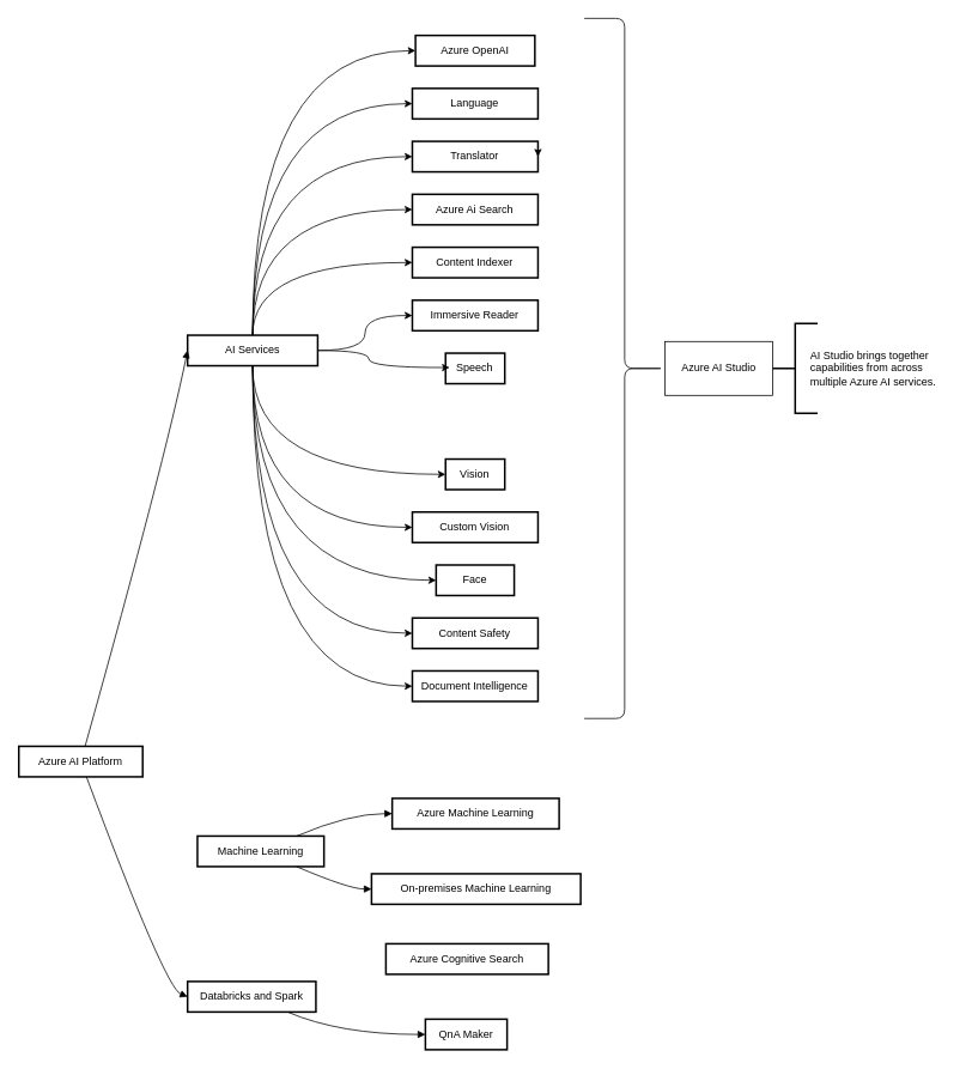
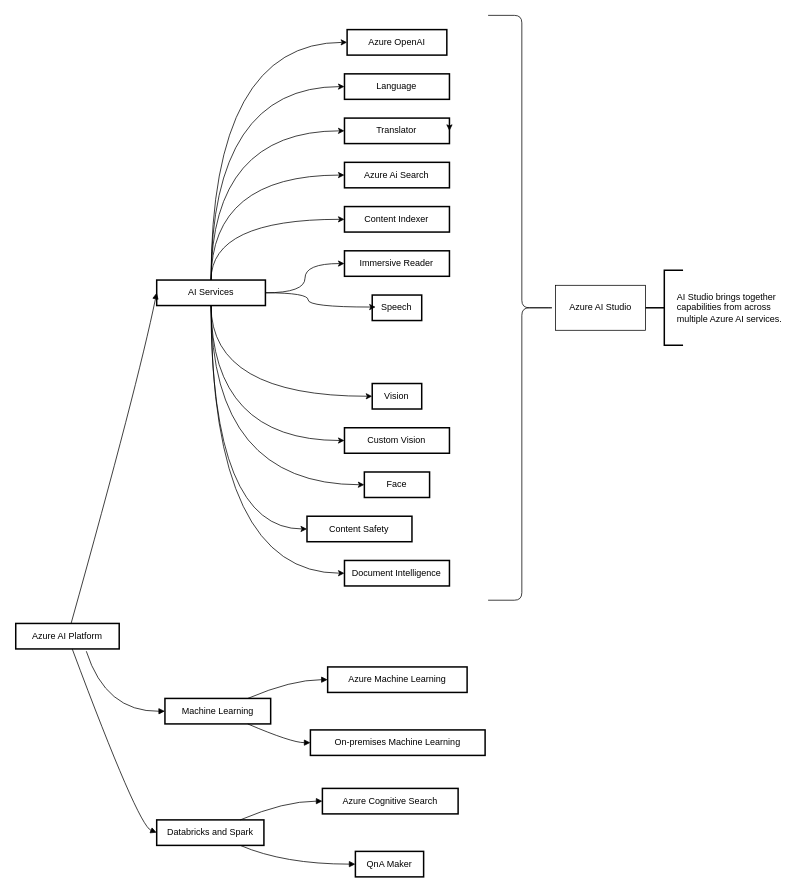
  <mxCell id="0" />
  <mxCell id="1" parent="0" />
  <mxCell id="2" value="Azure AI Platform" style="whiteSpace=wrap;strokeWidth=2;" parent="1" vertex="1"><mxGeometry x="20" y="831" width="138" height="34" as="geometry" /></mxCell>
  <mxCell id="3" style="edgeStyle=orthogonalEdgeStyle;rounded=0;orthogonalLoop=1;jettySize=auto;html=1;entryX=0;entryY=0.5;entryDx=0;entryDy=0;exitX=0.5;exitY=1;exitDx=0;exitDy=0;curved=1;" edge="1" parent="1" source="14" target="37"><mxGeometry relative="1" as="geometry" /></mxCell>
  <mxCell id="4" style="edgeStyle=orthogonalEdgeStyle;rounded=0;orthogonalLoop=1;jettySize=auto;html=1;entryX=0;entryY=0.5;entryDx=0;entryDy=0;exitX=0.5;exitY=1;exitDx=0;exitDy=0;curved=1;" edge="1" parent="1" source="14" target="36"><mxGeometry relative="1" as="geometry" /></mxCell>
  <mxCell id="5" style="edgeStyle=orthogonalEdgeStyle;rounded=0;orthogonalLoop=1;jettySize=auto;html=1;entryX=0;entryY=0.5;entryDx=0;entryDy=0;exitX=0.5;exitY=1;exitDx=0;exitDy=0;curved=1;" edge="1" parent="1" source="14" target="35"><mxGeometry relative="1" as="geometry" /></mxCell>
  <mxCell id="6" style="edgeStyle=orthogonalEdgeStyle;rounded=0;orthogonalLoop=1;jettySize=auto;html=1;entryX=0;entryY=0.5;entryDx=0;entryDy=0;exitX=0.5;exitY=1;exitDx=0;exitDy=0;curved=1;" edge="1" parent="1" source="14" target="34"><mxGeometry relative="1" as="geometry" /></mxCell>
  <mxCell id="7" style="edgeStyle=orthogonalEdgeStyle;rounded=0;orthogonalLoop=1;jettySize=auto;html=1;entryX=0;entryY=0.5;entryDx=0;entryDy=0;exitX=0.5;exitY=1;exitDx=0;exitDy=0;curved=1;" edge="1" parent="1" source="14" target="33"><mxGeometry relative="1" as="geometry" /></mxCell>
  <mxCell id="8" style="edgeStyle=orthogonalEdgeStyle;rounded=0;orthogonalLoop=1;jettySize=auto;html=1;entryX=0;entryY=0.5;entryDx=0;entryDy=0;curved=1;" edge="1" parent="1" source="14" target="40"><mxGeometry relative="1" as="geometry" /></mxCell>
  <mxCell id="9" style="edgeStyle=orthogonalEdgeStyle;rounded=0;orthogonalLoop=1;jettySize=auto;html=1;entryX=0;entryY=0.5;entryDx=0;entryDy=0;curved=1;exitX=0.5;exitY=0;exitDx=0;exitDy=0;" edge="1" parent="1" source="14" target="39"><mxGeometry relative="1" as="geometry" /></mxCell>
  <mxCell id="10" style="edgeStyle=orthogonalEdgeStyle;rounded=0;orthogonalLoop=1;jettySize=auto;html=1;entryX=0;entryY=0.5;entryDx=0;entryDy=0;exitX=0.5;exitY=0;exitDx=0;exitDy=0;curved=1;" edge="1" parent="1" source="14" target="38"><mxGeometry relative="1" as="geometry" /></mxCell>
  <mxCell id="11" style="edgeStyle=orthogonalEdgeStyle;rounded=0;orthogonalLoop=1;jettySize=auto;html=1;entryX=0;entryY=0.5;entryDx=0;entryDy=0;exitX=0.5;exitY=0;exitDx=0;exitDy=0;curved=1;" edge="1" parent="1" source="14" target="19"><mxGeometry relative="1" as="geometry" /></mxCell>
  <mxCell id="12" style="edgeStyle=orthogonalEdgeStyle;rounded=0;orthogonalLoop=1;jettySize=auto;html=1;entryX=0;entryY=0.5;entryDx=0;entryDy=0;exitX=0.5;exitY=0;exitDx=0;exitDy=0;curved=1;" edge="1" parent="1" source="14" target="18"><mxGeometry relative="1" as="geometry" /></mxCell>
  <mxCell id="13" style="edgeStyle=orthogonalEdgeStyle;rounded=0;orthogonalLoop=1;jettySize=auto;html=1;entryX=0;entryY=0.5;entryDx=0;entryDy=0;exitX=0.5;exitY=0;exitDx=0;exitDy=0;curved=1;" edge="1" parent="1" source="14" target="17"><mxGeometry relative="1" as="geometry" /></mxCell>
  <mxCell id="14" value="AI Services" style="whiteSpace=wrap;strokeWidth=2;" parent="1" vertex="1"><mxGeometry x="208" y="373" width="145" height="34" as="geometry" /></mxCell>
  <mxCell id="15" value="Machine Learning" style="whiteSpace=wrap;strokeWidth=2;" parent="1" vertex="1"><mxGeometry x="219" y="931" width="141" height="34" as="geometry" /></mxCell>
  <mxCell id="16" value="Databricks and Spark" style="whiteSpace=wrap;strokeWidth=2;" parent="1" vertex="1"><mxGeometry x="208" y="1093" width="143" height="34" as="geometry" /></mxCell>
  <mxCell id="17" value="Azure OpenAI" style="whiteSpace=wrap;strokeWidth=2;" parent="1" vertex="1"><mxGeometry x="461.95" y="39" width="133" height="34" as="geometry" /></mxCell>
  <mxCell id="18" value="Language" style="whiteSpace=wrap;strokeWidth=2;" parent="1" vertex="1"><mxGeometry x="458.45" y="98" width="140" height="34" as="geometry" /></mxCell>
  <mxCell id="19" value="Translator" style="whiteSpace=wrap;strokeWidth=2;" parent="1" vertex="1"><mxGeometry x="458.45" y="157" width="140" height="34" as="geometry" /></mxCell>
  <mxCell id="20" value="Speech" style="whiteSpace=wrap;strokeWidth=2;" parent="1" vertex="1"><mxGeometry x="495.45" y="393" width="66" height="34" as="geometry" /></mxCell>
  <mxCell id="21" value="Azure Machine Learning" style="whiteSpace=wrap;strokeWidth=2;" parent="1" vertex="1"><mxGeometry x="436" y="889" width="186" height="34" as="geometry" /></mxCell>
  <mxCell id="22" value="On-premises Machine Learning" style="whiteSpace=wrap;strokeWidth=2;" parent="1" vertex="1"><mxGeometry x="413" y="973" width="233" height="34" as="geometry" /></mxCell>
  <mxCell id="23" value="Azure Cognitive Search" style="whiteSpace=wrap;strokeWidth=2;" parent="1" vertex="1"><mxGeometry x="429" y="1051" width="181" height="34" as="geometry" /></mxCell>
  <mxCell id="24" value="QnA Maker" style="whiteSpace=wrap;strokeWidth=2;" parent="1" vertex="1"><mxGeometry x="473" y="1135" width="91" height="34" as="geometry" /></mxCell>
  <mxCell id="25" value="" style="curved=1;startArrow=none;endArrow=block;exitX=0.535;exitY=0;entryX=0.0;entryY=0.5;" parent="1" source="2" target="14" edge="1"><mxGeometry relative="1" as="geometry"><Array as="points"><mxPoint x="183" y="512" /></Array></mxGeometry></mxCell>
+ <mxCell id="26" value="" style="curved=1;startArrow=none;endArrow=block;exitX=0.682;exitY=1.09;entryX=0.003;entryY=0.5;exitDx=0;exitDy=0;exitPerimeter=0;" parent="1" source="2" target="15" edge="1"><mxGeometry relative="1" as="geometry"><Array as="points"><mxPoint x="140" y="949" /></Array></mxGeometry></mxCell>
  <mxCell id="27" value="" style="curved=1;startArrow=none;endArrow=block;exitX=0.546;exitY=1;entryX=0.002;entryY=0.5;" parent="1" source="2" target="16" edge="1"><mxGeometry relative="1" as="geometry"><Array as="points"><mxPoint x="183" y="1100" /></Array></mxGeometry></mxCell>
  <mxCell id="28" value="" style="curved=1;startArrow=none;endArrow=block;exitX=0.783;exitY=0;entryX=0.0;entryY=0.5;" parent="1" source="15" target="21" edge="1"><mxGeometry relative="1" as="geometry"><Array as="points"><mxPoint x="388" y="906" /></Array></mxGeometry></mxCell>
  <mxCell id="29" value="" style="curved=1;startArrow=none;endArrow=block;exitX=0.783;exitY=1;entryX=-0.002;entryY=0.5;" parent="1" source="15" target="22" edge="1"><mxGeometry relative="1" as="geometry"><Array as="points"><mxPoint x="388" y="990" /></Array></mxGeometry></mxCell>
+ <mxCell id="30" value="" style="curved=1;startArrow=none;endArrow=block;exitX=0.779;exitY=0;entryX=-0.002;entryY=0.5;" parent="1" source="16" target="23" edge="1"><mxGeometry relative="1" as="geometry"><Array as="points"><mxPoint x="378" y="1068" /></Array></mxGeometry></mxCell>
  <mxCell id="31" value="" style="curved=1;startArrow=none;endArrow=block;exitX=0.779;exitY=1;entryX=0.005;entryY=0.5;" parent="1" source="16" target="24" edge="1"><mxGeometry relative="1" as="geometry"><Array as="points"><mxPoint x="378" y="1152" /></Array></mxGeometry></mxCell>
  <mxCell id="32" style="edgeStyle=orthogonalEdgeStyle;rounded=0;orthogonalLoop=1;jettySize=auto;html=1;exitX=1;exitY=0.25;exitDx=0;exitDy=0;entryX=1;entryY=0.5;entryDx=0;entryDy=0;" edge="1" parent="1" source="19" target="19"><mxGeometry relative="1" as="geometry" /></mxCell>
  <mxCell id="33" value="Vision" style="whiteSpace=wrap;strokeWidth=2;" vertex="1" parent="1"><mxGeometry x="495.45" y="511" width="66" height="34" as="geometry" /></mxCell>
  <mxCell id="34" value="Custom Vision" style="whiteSpace=wrap;strokeWidth=2;" vertex="1" parent="1"><mxGeometry x="458.45" y="570" width="140" height="34" as="geometry" /></mxCell>
  <mxCell id="35" value="Face" style="whiteSpace=wrap;strokeWidth=2;" vertex="1" parent="1"><mxGeometry x="484.95" y="629" width="87" height="34" as="geometry" /></mxCell>
- <mxCell id="36" value="Content Safety" style="whiteSpace=wrap;strokeWidth=2;" vertex="1" parent="1"><mxGeometry x="458.45" y="688" width="140" height="34" as="geometry" /></mxCell>
+ <mxCell id="36" value="Content Safety" style="whiteSpace=wrap;strokeWidth=2;" vertex="1" parent="1"><mxGeometry x="408.45" y="688" width="140" height="34" as="geometry" /></mxCell>
  <mxCell id="37" value="Document Intelligence" style="whiteSpace=wrap;strokeWidth=2;" vertex="1" parent="1"><mxGeometry x="458.45" y="747" width="140" height="34" as="geometry" /></mxCell>
  <mxCell id="38" value="Azure Ai Search" style="whiteSpace=wrap;strokeWidth=2;" vertex="1" parent="1"><mxGeometry x="458.45" y="216" width="140" height="34" as="geometry" /></mxCell>
  <mxCell id="39" value="Content Indexer" style="whiteSpace=wrap;strokeWidth=2;" vertex="1" parent="1"><mxGeometry x="458.45" y="275" width="140" height="34" as="geometry" /></mxCell>
  <mxCell id="40" value="Immersive Reader" style="whiteSpace=wrap;strokeWidth=2;" vertex="1" parent="1"><mxGeometry x="458.45" y="334" width="140" height="34" as="geometry" /></mxCell>
  <mxCell id="41" style="edgeStyle=orthogonalEdgeStyle;rounded=0;orthogonalLoop=1;jettySize=auto;html=1;entryX=0.069;entryY=0.471;entryDx=0;entryDy=0;entryPerimeter=0;curved=1;" edge="1" parent="1" source="14" target="20"><mxGeometry relative="1" as="geometry"><Array as="points"><mxPoint x="410" y="390" /><mxPoint x="410" y="409" /></Array></mxGeometry></mxCell>
  <mxCell id="42" value="" style="shape=curlyBracket;whiteSpace=wrap;html=1;rounded=1;flipH=1;labelPosition=right;verticalLabelPosition=middle;align=left;verticalAlign=middle;" vertex="1" parent="1"><mxGeometry x="650" y="20" width="90" height="780" as="geometry" /></mxCell>
  <mxCell id="43" value="Azure AI Studio" style="rounded=0;whiteSpace=wrap;html=1;" vertex="1" parent="1"><mxGeometry x="740" y="380" width="120" height="60" as="geometry" /></mxCell>
  <mxCell id="44" value="" style="strokeWidth=2;html=1;shape=mxgraph.flowchart.annotation_2;align=left;labelPosition=right;pointerEvents=1;" vertex="1" parent="1"><mxGeometry x="860" y="360" width="50" height="100" as="geometry" /></mxCell>
  <mxCell id="45" value="&lt;div style=&quot;text-align: justify;&quot;&gt;&lt;span style=&quot;background-color: initial;&quot;&gt;AI Studio brings together&lt;/span&gt;&lt;/div&gt;&lt;span style=&quot;&quot;&gt;&lt;div style=&quot;text-align: justify;&quot;&gt;&lt;span style=&quot;background-color: initial;&quot;&gt;capabilities from across&lt;/span&gt;&lt;/div&gt;&lt;/span&gt;&lt;span style=&quot;&quot;&gt;&lt;div style=&quot;text-align: justify;&quot;&gt;&lt;span style=&quot;background-color: initial;&quot;&gt;multiple Azure AI services.&lt;/span&gt;&lt;/div&gt;&lt;/span&gt;" style="text;html=1;align=left;verticalAlign=middle;resizable=0;points=[];autosize=1;strokeColor=none;fillColor=none;" vertex="1" parent="1"><mxGeometry x="900" y="380" width="160" height="60" as="geometry" /></mxCell>
